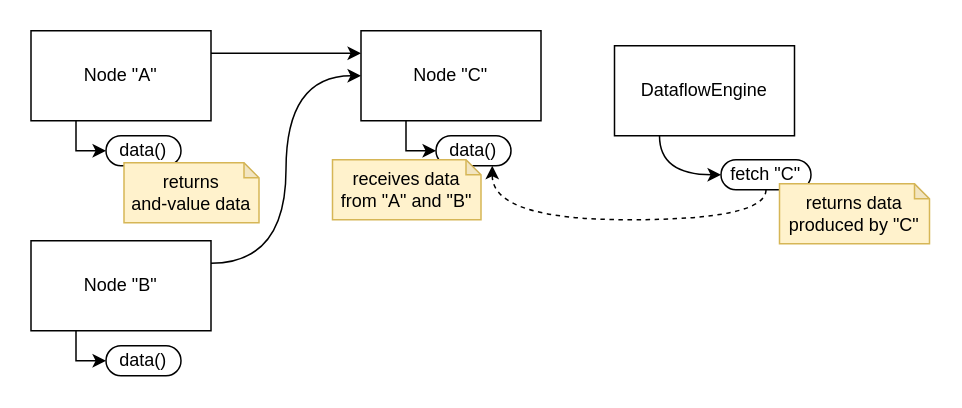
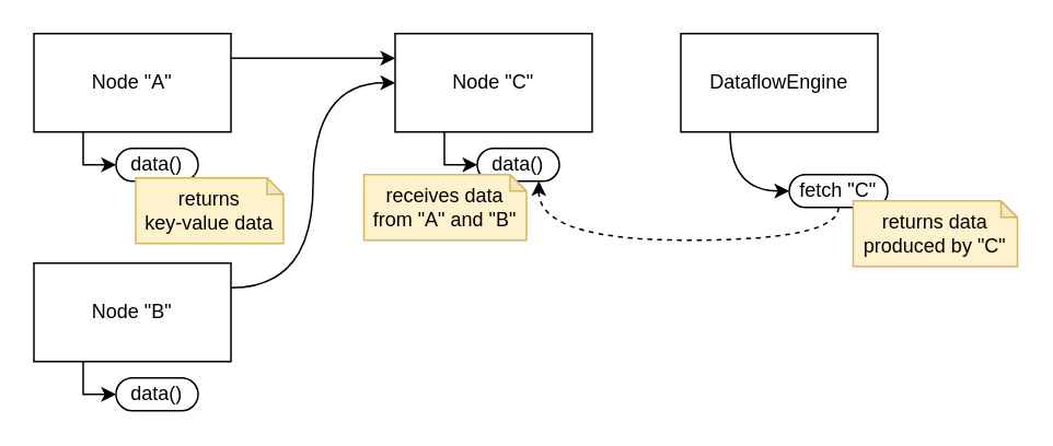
  <mxCell id="0" />
  <mxCell id="1" parent="0" />
  <mxCell id="2" style="edgeStyle=orthogonalEdgeStyle;rounded=0;orthogonalLoop=1;jettySize=auto;html=1;exitX=1;exitY=0.25;exitDx=0;exitDy=0;entryX=0;entryY=0.25;entryDx=0;entryDy=0;curved=1;" edge="1" parent="1" source="4" target="6"><mxGeometry relative="1" as="geometry" /></mxCell>
  <mxCell id="3" style="edgeStyle=orthogonalEdgeStyle;rounded=0;orthogonalLoop=1;jettySize=auto;html=1;exitX=0.25;exitY=1;exitDx=0;exitDy=0;entryX=0;entryY=0.5;entryDx=0;entryDy=0;" edge="1" parent="1" source="4" target="10"><mxGeometry relative="1" as="geometry"><Array as="points"><mxPoint x="50" y="100" /></Array></mxGeometry></mxCell>
  <mxCell id="4" value="Node &quot;A&quot;" style="rounded=0;whiteSpace=wrap;html=1;" parent="1" vertex="1"><mxGeometry x="20" y="20" width="120" height="60" as="geometry" /></mxCell>
  <mxCell id="5" style="edgeStyle=orthogonalEdgeStyle;rounded=0;orthogonalLoop=1;jettySize=auto;html=1;exitX=0.25;exitY=1;exitDx=0;exitDy=0;entryX=0;entryY=0.5;entryDx=0;entryDy=0;" edge="1" parent="1" source="6" target="11"><mxGeometry relative="1" as="geometry"><Array as="points"><mxPoint x="270" y="100" /></Array></mxGeometry></mxCell>
  <mxCell id="6" value="Node &quot;C&quot;" style="rounded=0;whiteSpace=wrap;html=1;" parent="1" vertex="1"><mxGeometry x="240" y="20" width="120" height="60" as="geometry" /></mxCell>
  <mxCell id="7" style="edgeStyle=orthogonalEdgeStyle;rounded=0;orthogonalLoop=1;jettySize=auto;html=1;exitX=1;exitY=0.25;exitDx=0;exitDy=0;entryX=0;entryY=0.5;entryDx=0;entryDy=0;curved=1;strokeWidth=1;" edge="1" parent="1" source="9" target="6"><mxGeometry relative="1" as="geometry" /></mxCell>
  <mxCell id="8" style="edgeStyle=orthogonalEdgeStyle;rounded=0;orthogonalLoop=1;jettySize=auto;html=1;exitX=0.25;exitY=1;exitDx=0;exitDy=0;entryX=0;entryY=0.5;entryDx=0;entryDy=0;" edge="1" parent="1" source="9" target="12"><mxGeometry relative="1" as="geometry"><Array as="points"><mxPoint x="50" y="240" /></Array></mxGeometry></mxCell>
  <mxCell id="9" value="Node &quot;B&quot;" style="rounded=0;whiteSpace=wrap;html=1;" vertex="1" parent="1"><mxGeometry x="20" y="160" width="120" height="60" as="geometry" /></mxCell>
  <mxCell id="10" value="data()" style="rounded=1;whiteSpace=wrap;html=1;arcSize=50;" vertex="1" parent="1"><mxGeometry x="70" y="90" width="50" height="20" as="geometry" /></mxCell>
  <mxCell id="11" value="data()" style="rounded=1;whiteSpace=wrap;html=1;arcSize=50;" vertex="1" parent="1"><mxGeometry x="290" y="90" width="50" height="20" as="geometry" /></mxCell>
  <mxCell id="12" value="data()" style="rounded=1;whiteSpace=wrap;html=1;arcSize=50;" vertex="1" parent="1"><mxGeometry x="70" y="230" width="50" height="20" as="geometry" /></mxCell>
- <mxCell id="13" value="returns&lt;br&gt;and-value data" style="shape=note;whiteSpace=wrap;html=1;backgroundOutline=1;darkOpacity=0.05;size=10;fillColor=#fff2cc;strokeColor=#d6b656;" vertex="1" parent="1"><mxGeometry x="82" y="108" width="90" height="40" as="geometry" /></mxCell>
+ <mxCell id="13" value="returns&lt;br&gt;key-value data" style="shape=note;whiteSpace=wrap;html=1;backgroundOutline=1;darkOpacity=0.05;size=10;fillColor=#fff2cc;strokeColor=#d6b656;" vertex="1" parent="1"><mxGeometry x="82" y="108" width="90" height="40" as="geometry" /></mxCell>
  <mxCell id="14" value="receives data from &quot;A&quot; and &quot;B&quot;" style="shape=note;whiteSpace=wrap;html=1;backgroundOutline=1;darkOpacity=0.05;size=10;fillColor=#fff2cc;strokeColor=#d6b656;" vertex="1" parent="1"><mxGeometry x="221" y="106" width="99" height="40" as="geometry" /></mxCell>
  <mxCell id="15" style="edgeStyle=orthogonalEdgeStyle;rounded=0;orthogonalLoop=1;jettySize=auto;html=1;exitX=0.25;exitY=1;exitDx=0;exitDy=0;entryX=0;entryY=0.5;entryDx=0;entryDy=0;curved=1;" edge="1" parent="1" source="16" target="18"><mxGeometry relative="1" as="geometry" /></mxCell>
- <mxCell id="16" value="DataflowEngine" style="rounded=0;whiteSpace=wrap;html=1;" vertex="1" parent="1"><mxGeometry x="409" y="30" width="120" height="60" as="geometry" /></mxCell>
+ <mxCell id="16" value="DataflowEngine" style="rounded=0;whiteSpace=wrap;html=1;" vertex="1" parent="1"><mxGeometry x="414" y="20" width="120" height="60" as="geometry" /></mxCell>
  <mxCell id="17" style="edgeStyle=orthogonalEdgeStyle;rounded=0;orthogonalLoop=1;jettySize=auto;html=1;exitX=0.5;exitY=1;exitDx=0;exitDy=0;entryX=0.75;entryY=1;entryDx=0;entryDy=0;curved=1;dashed=1;" edge="1" parent="1" source="18" target="11"><mxGeometry relative="1" as="geometry" /></mxCell>
  <mxCell id="18" value="fetch &quot;C&quot;" style="rounded=1;whiteSpace=wrap;html=1;arcSize=50;" vertex="1" parent="1"><mxGeometry x="480" y="106" width="60" height="20" as="geometry" /></mxCell>
  <mxCell id="19" value="returns data produced by &quot;C&quot;" style="shape=note;whiteSpace=wrap;html=1;backgroundOutline=1;darkOpacity=0.05;size=10;fillColor=#fff2cc;strokeColor=#d6b656;" vertex="1" parent="1"><mxGeometry x="519" y="122" width="100" height="40" as="geometry" /></mxCell>
